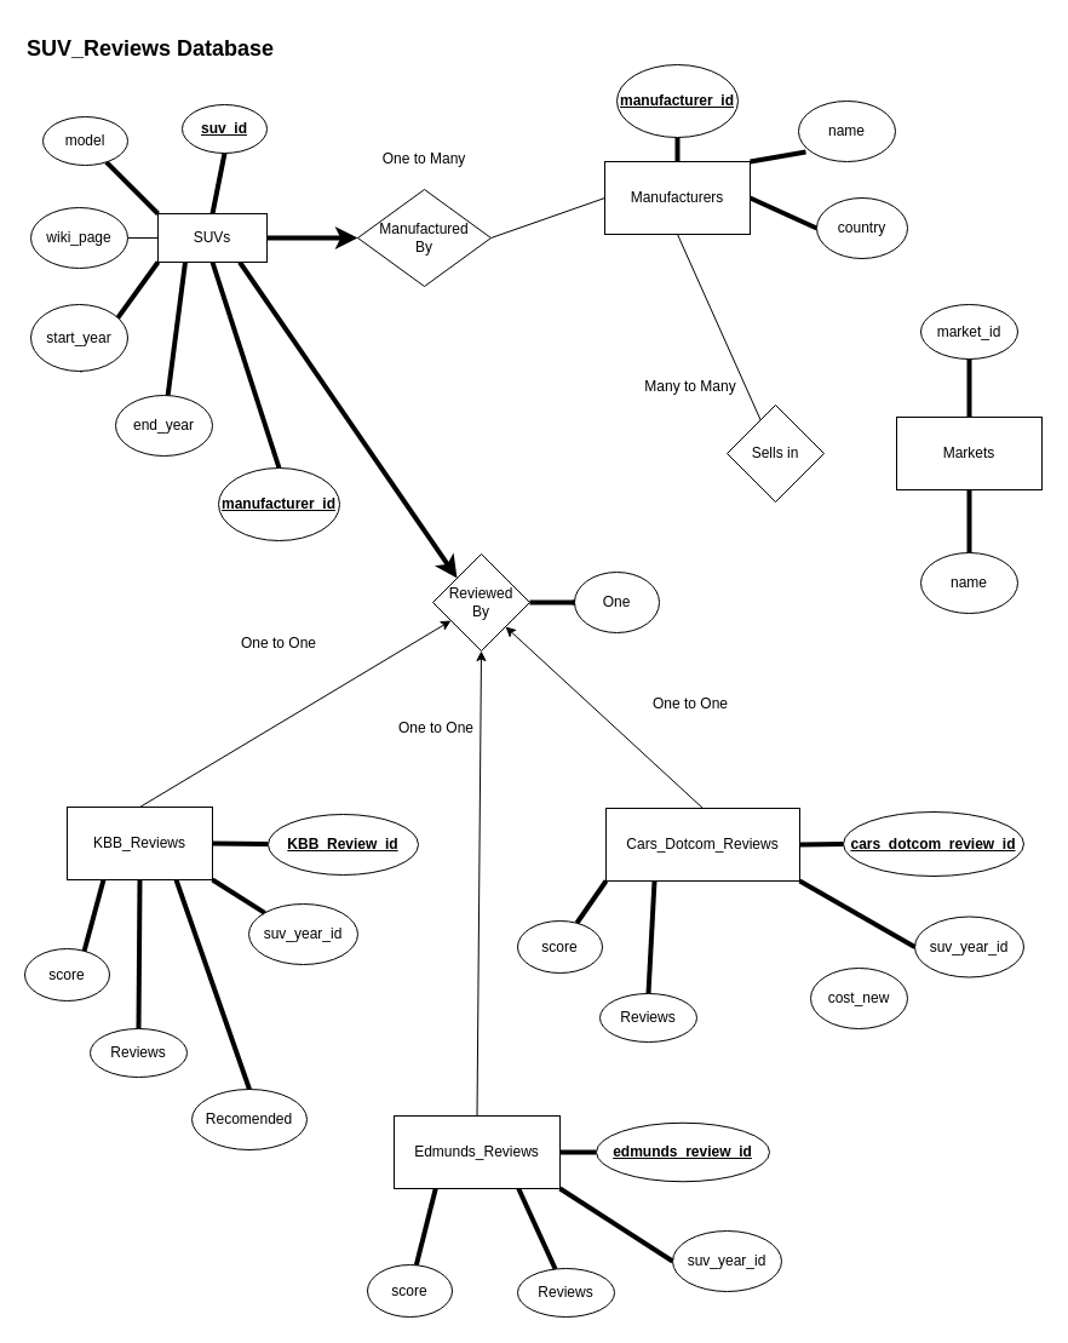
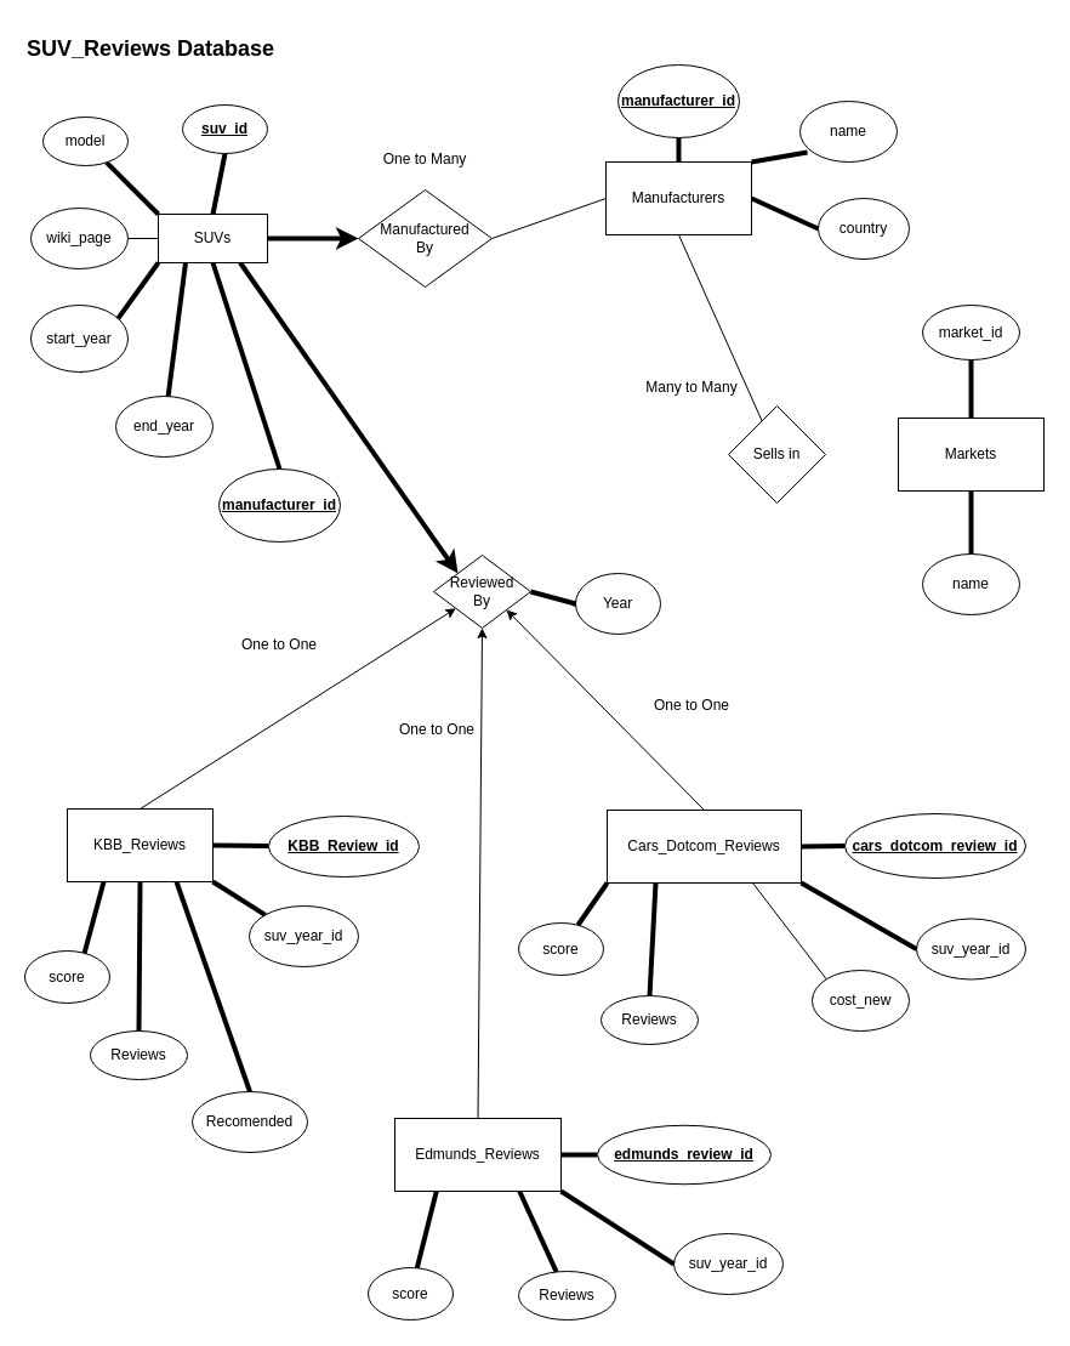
  <mxCell id="0" />
  <mxCell id="1" parent="0" />
  <mxCell id="2" style="edgeStyle=none;html=1;exitX=0.75;exitY=1;exitDx=0;exitDy=0;entryX=0;entryY=0;entryDx=0;entryDy=0;endArrow=classic;endFill=1;strokeWidth=4;" parent="1" source="9" target="35" edge="1"><mxGeometry relative="1" as="geometry" /></mxCell>
  <mxCell id="3" style="edgeStyle=none;html=1;exitX=0;exitY=0.5;exitDx=0;exitDy=0;entryX=1;entryY=0.5;entryDx=0;entryDy=0;endArrow=none;endFill=0;" parent="1" source="9" target="41" edge="1"><mxGeometry relative="1" as="geometry" /></mxCell>
  <mxCell id="4" style="edgeStyle=none;html=1;exitX=0;exitY=1;exitDx=0;exitDy=0;entryX=1;entryY=0.5;entryDx=0;entryDy=0;endArrow=none;endFill=0;strokeWidth=4;" parent="1" source="9" target="42" edge="1"><mxGeometry relative="1" as="geometry" /></mxCell>
  <mxCell id="5" style="edgeStyle=none;html=1;exitX=0.25;exitY=1;exitDx=0;exitDy=0;endArrow=none;endFill=0;strokeWidth=4;" parent="1" source="9" target="43" edge="1"><mxGeometry relative="1" as="geometry" /></mxCell>
  <mxCell id="6" style="edgeStyle=none;html=1;exitX=0;exitY=0;exitDx=0;exitDy=0;endArrow=none;endFill=0;strokeWidth=4;" parent="1" source="9" target="40" edge="1"><mxGeometry relative="1" as="geometry" /></mxCell>
  <mxCell id="7" style="edgeStyle=none;html=1;exitX=0.5;exitY=0;exitDx=0;exitDy=0;entryX=0.5;entryY=1;entryDx=0;entryDy=0;endArrow=none;endFill=0;strokeWidth=4;" parent="1" source="9" target="39" edge="1"><mxGeometry relative="1" as="geometry" /></mxCell>
  <mxCell id="8" style="edgeStyle=none;html=1;exitX=1;exitY=0.5;exitDx=0;exitDy=0;entryX=0;entryY=0.5;entryDx=0;entryDy=0;endArrow=classic;endFill=1;strokeWidth=4;" parent="1" source="9" target="32" edge="1"><mxGeometry relative="1" as="geometry" /></mxCell>
  <mxCell id="9" value="SUVs" style="rounded=0;whiteSpace=wrap;html=1;" parent="1" vertex="1"><mxGeometry x="130" y="176" width="90" height="40" as="geometry" /></mxCell>
  <mxCell id="10" style="edgeStyle=none;html=1;exitX=0.5;exitY=0;exitDx=0;exitDy=0;entryX=0.5;entryY=1;entryDx=0;entryDy=0;endArrow=none;endFill=0;strokeWidth=4;" parent="1" source="12" target="47" edge="1"><mxGeometry relative="1" as="geometry" /></mxCell>
  <mxCell id="11" style="edgeStyle=none;html=1;entryX=0.5;entryY=0;entryDx=0;entryDy=0;endArrow=none;endFill=0;strokeWidth=4;" parent="1" source="12" target="48" edge="1"><mxGeometry relative="1" as="geometry"><mxPoint x="800" y="510" as="sourcePoint" /></mxGeometry></mxCell>
  <mxCell id="12" value="Markets" style="rounded=0;whiteSpace=wrap;html=1;" parent="1" vertex="1"><mxGeometry x="740" y="344" width="120" height="60" as="geometry" /></mxCell>
  <mxCell id="13" style="edgeStyle=none;html=1;exitX=1;exitY=0.5;exitDx=0;exitDy=0;entryX=0;entryY=0.5;entryDx=0;entryDy=0;endArrow=none;endFill=0;strokeWidth=4;" parent="1" source="17" target="46" edge="1"><mxGeometry relative="1" as="geometry" /></mxCell>
  <mxCell id="14" style="edgeStyle=none;html=1;exitX=1;exitY=0;exitDx=0;exitDy=0;entryX=0.075;entryY=0.84;entryDx=0;entryDy=0;entryPerimeter=0;endArrow=none;endFill=0;strokeWidth=4;" parent="1" source="17" target="45" edge="1"><mxGeometry relative="1" as="geometry" /></mxCell>
  <mxCell id="15" style="edgeStyle=none;html=1;exitX=0.5;exitY=0;exitDx=0;exitDy=0;entryX=0.5;entryY=1;entryDx=0;entryDy=0;endArrow=none;endFill=0;strokeWidth=4;" parent="1" source="17" target="44" edge="1"><mxGeometry relative="1" as="geometry" /></mxCell>
  <mxCell id="16" style="edgeStyle=none;html=1;exitX=0.5;exitY=1;exitDx=0;exitDy=0;endArrow=none;endFill=0;strokeWidth=1;" parent="1" source="17" target="33" edge="1"><mxGeometry relative="1" as="geometry" /></mxCell>
  <mxCell id="17" value="Manufacturers" style="rounded=0;whiteSpace=wrap;html=1;" parent="1" vertex="1"><mxGeometry x="499" y="133" width="120" height="60" as="geometry" /></mxCell>
  <mxCell id="18" style="edgeStyle=none;html=1;exitX=1;exitY=0.5;exitDx=0;exitDy=0;endArrow=none;endFill=0;strokeWidth=4;" parent="1" source="23" target="49" edge="1"><mxGeometry relative="1" as="geometry" /></mxCell>
  <mxCell id="19" style="edgeStyle=none;html=1;exitX=0.25;exitY=1;exitDx=0;exitDy=0;endArrow=none;endFill=0;strokeWidth=4;" parent="1" source="23" edge="1"><mxGeometry relative="1" as="geometry"><mxPoint x="65" y="800" as="targetPoint" /></mxGeometry></mxCell>
  <mxCell id="20" style="edgeStyle=none;html=1;exitX=0.5;exitY=1;exitDx=0;exitDy=0;entryX=0.5;entryY=0;entryDx=0;entryDy=0;endArrow=none;endFill=0;strokeWidth=4;" parent="1" source="23" target="54" edge="1"><mxGeometry relative="1" as="geometry" /></mxCell>
  <mxCell id="21" style="edgeStyle=none;html=1;exitX=0.75;exitY=1;exitDx=0;exitDy=0;entryX=0.5;entryY=0;entryDx=0;entryDy=0;endArrow=none;endFill=0;strokeWidth=4;" parent="1" source="23" target="59" edge="1"><mxGeometry relative="1" as="geometry" /></mxCell>
  <mxCell id="22" style="edgeStyle=none;html=1;exitX=0.5;exitY=0;exitDx=0;exitDy=0;endArrow=classic;endFill=1;strokeWidth=1;" parent="1" source="23" target="35" edge="1"><mxGeometry relative="1" as="geometry" /></mxCell>
  <mxCell id="23" value="KBB_Reviews" style="rounded=0;whiteSpace=wrap;html=1;" parent="1" vertex="1"><mxGeometry x="55" y="666" width="120" height="60" as="geometry" /></mxCell>
  <mxCell id="24" style="edgeStyle=none;html=1;exitX=0.25;exitY=1;exitDx=0;exitDy=0;endArrow=none;endFill=0;strokeWidth=4;" parent="1" source="26" target="51" edge="1"><mxGeometry relative="1" as="geometry" /></mxCell>
  <mxCell id="25" style="edgeStyle=none;html=1;exitX=0.75;exitY=1;exitDx=0;exitDy=0;endArrow=none;endFill=0;strokeWidth=4;" parent="1" source="26" target="55" edge="1"><mxGeometry relative="1" as="geometry" /></mxCell>
  <mxCell id="26" value="Edmunds_Reviews" style="rounded=0;whiteSpace=wrap;html=1;" parent="1" vertex="1"><mxGeometry x="325" y="921" width="137" height="60" as="geometry" /></mxCell>
  <mxCell id="27" style="edgeStyle=none;html=1;exitX=1;exitY=0.5;exitDx=0;exitDy=0;entryX=0;entryY=0.5;entryDx=0;entryDy=0;endArrow=none;endFill=0;strokeWidth=4;" parent="1" source="30" target="53" edge="1"><mxGeometry relative="1" as="geometry" /></mxCell>
  <mxCell id="28" style="edgeStyle=none;html=1;exitX=0;exitY=1;exitDx=0;exitDy=0;endArrow=none;endFill=0;strokeWidth=4;" parent="1" source="30" target="52" edge="1"><mxGeometry relative="1" as="geometry" /></mxCell>
  <mxCell id="29" style="edgeStyle=none;html=1;exitX=0.25;exitY=1;exitDx=0;exitDy=0;entryX=0.5;entryY=0;entryDx=0;entryDy=0;endArrow=none;endFill=0;strokeWidth=4;" parent="1" source="30" target="56" edge="1"><mxGeometry relative="1" as="geometry" /></mxCell>
  <mxCell id="30" value="Cars_Dotcom_Reviews" style="rounded=0;whiteSpace=wrap;html=1;" parent="1" vertex="1"><mxGeometry x="500" y="667" width="160" height="60" as="geometry" /></mxCell>
  <mxCell id="31" style="edgeStyle=none;html=1;exitX=1;exitY=0.5;exitDx=0;exitDy=0;entryX=0;entryY=0.5;entryDx=0;entryDy=0;endArrow=none;endFill=0;strokeWidth=1;" parent="1" source="32" target="17" edge="1"><mxGeometry relative="1" as="geometry" /></mxCell>
  <mxCell id="32" value="Manufactured&lt;br&gt;By" style="rhombus;whiteSpace=wrap;html=1;" parent="1" vertex="1"><mxGeometry x="295" y="156" width="110" height="80" as="geometry" /></mxCell>
  <mxCell id="33" value="Sells in" style="rhombus;whiteSpace=wrap;html=1;" parent="1" vertex="1"><mxGeometry x="600" y="334" width="80" height="80" as="geometry" /></mxCell>
  <mxCell id="34" style="edgeStyle=none;html=1;exitX=0.5;exitY=0;exitDx=0;exitDy=0;entryX=0.5;entryY=1;entryDx=0;entryDy=0;endArrow=classic;endFill=1;" parent="1" source="26" target="35" edge="1"><mxGeometry relative="1" as="geometry" /></mxCell>
- <mxCell id="35" value="Reviewed&lt;br&gt;By" style="rhombus;whiteSpace=wrap;html=1;" parent="1" vertex="1"><mxGeometry x="357" y="457" width="80" height="80" as="geometry" /></mxCell>
+ <mxCell id="35" value="Reviewed&lt;br&gt;By" style="rhombus;whiteSpace=wrap;html=1;" parent="1" vertex="1"><mxGeometry x="357" y="457" width="80" height="60" as="geometry" /></mxCell>
  <mxCell id="36" style="edgeStyle=none;html=1;exitX=0.5;exitY=0;exitDx=0;exitDy=0;entryX=1;entryY=1;entryDx=0;entryDy=0;endArrow=classic;endFill=1;" parent="1" source="30" target="35" edge="1"><mxGeometry relative="1" as="geometry"><mxPoint x="655" y="627" as="targetPoint" /></mxGeometry></mxCell>
  <mxCell id="37" style="edgeStyle=none;html=1;exitX=0;exitY=0.5;exitDx=0;exitDy=0;entryX=1;entryY=0.5;entryDx=0;entryDy=0;strokeWidth=4;endArrow=none;endFill=0;" parent="1" edge="1"><mxGeometry relative="1" as="geometry"><mxPoint x="509" y="497" as="sourcePoint" /><mxPoint x="472" y="497" as="targetPoint" /></mxGeometry></mxCell>
- <mxCell id="38" value="One" style="ellipse;whiteSpace=wrap;html=1;" parent="1" vertex="1"><mxGeometry x="474" y="472" width="70" height="50" as="geometry" /></mxCell>
+ <mxCell id="38" value="Year" style="ellipse;whiteSpace=wrap;html=1;" parent="1" vertex="1"><mxGeometry x="474" y="472" width="70" height="50" as="geometry" /></mxCell>
  <mxCell id="39" value="&lt;u&gt;&lt;b&gt;suv_id&lt;/b&gt;&lt;/u&gt;" style="ellipse;whiteSpace=wrap;html=1;" parent="1" vertex="1"><mxGeometry x="150" y="86" width="70" height="40" as="geometry" /></mxCell>
  <mxCell id="40" value="model" style="ellipse;whiteSpace=wrap;html=1;" parent="1" vertex="1"><mxGeometry x="35" y="96" width="70" height="40" as="geometry" /></mxCell>
  <mxCell id="41" value="wiki_page" style="ellipse;whiteSpace=wrap;html=1;" parent="1" vertex="1"><mxGeometry x="25" y="171" width="80" height="50" as="geometry" /></mxCell>
  <mxCell id="42" value="start_year" style="ellipse;whiteSpace=wrap;html=1;direction=south;" parent="1" vertex="1"><mxGeometry x="25" y="251" width="80" height="55" as="geometry" /></mxCell>
  <mxCell id="43" value="end_year" style="ellipse;whiteSpace=wrap;html=1;" parent="1" vertex="1"><mxGeometry x="95" y="326" width="80" height="50" as="geometry" /></mxCell>
  <mxCell id="44" value="&lt;b&gt;&lt;u&gt;manufacturer_id&lt;/u&gt;&lt;/b&gt;" style="ellipse;whiteSpace=wrap;html=1;" parent="1" vertex="1"><mxGeometry x="509" y="53" width="100" height="60" as="geometry" /></mxCell>
  <mxCell id="45" value="name" style="ellipse;whiteSpace=wrap;html=1;" parent="1" vertex="1"><mxGeometry x="659" y="83" width="80" height="50" as="geometry" /></mxCell>
  <mxCell id="46" value="country" style="ellipse;whiteSpace=wrap;html=1;" parent="1" vertex="1"><mxGeometry x="674" y="163" width="75" height="50" as="geometry" /></mxCell>
  <mxCell id="47" value="market_id" style="ellipse;whiteSpace=wrap;html=1;" parent="1" vertex="1"><mxGeometry x="760" y="251" width="80" height="45" as="geometry" /></mxCell>
  <mxCell id="48" value="name" style="ellipse;whiteSpace=wrap;html=1;" parent="1" vertex="1"><mxGeometry x="760" y="456" width="80" height="50" as="geometry" /></mxCell>
  <mxCell id="49" value="&lt;b&gt;&lt;u&gt;KBB_Review_id&lt;/u&gt;&lt;/b&gt;" style="ellipse;whiteSpace=wrap;html=1;" parent="1" vertex="1"><mxGeometry x="221" y="672" width="124" height="50" as="geometry" /></mxCell>
  <mxCell id="50" value="score" style="ellipse;whiteSpace=wrap;html=1;" parent="1" vertex="1"><mxGeometry x="20" y="783" width="70" height="43" as="geometry" /></mxCell>
  <mxCell id="51" value="score" style="ellipse;whiteSpace=wrap;html=1;" parent="1" vertex="1"><mxGeometry x="303" y="1044" width="70" height="43" as="geometry" /></mxCell>
  <mxCell id="52" value="score" style="ellipse;whiteSpace=wrap;html=1;" parent="1" vertex="1"><mxGeometry x="427" y="760" width="70" height="43" as="geometry" /></mxCell>
  <mxCell id="53" value="&lt;b&gt;&lt;u&gt;cars_dotcom_review_id&lt;/u&gt;&lt;/b&gt;" style="ellipse;whiteSpace=wrap;html=1;" parent="1" vertex="1"><mxGeometry x="696" y="670" width="149" height="53" as="geometry" /></mxCell>
  <mxCell id="54" value="Reviews" style="ellipse;whiteSpace=wrap;html=1;" parent="1" vertex="1"><mxGeometry x="74" y="849" width="80" height="40" as="geometry" /></mxCell>
  <mxCell id="55" value="Reviews" style="ellipse;whiteSpace=wrap;html=1;" parent="1" vertex="1"><mxGeometry x="427" y="1047" width="80" height="40" as="geometry" /></mxCell>
  <mxCell id="56" value="Reviews" style="ellipse;whiteSpace=wrap;html=1;" parent="1" vertex="1"><mxGeometry x="495" y="820" width="80" height="40" as="geometry" /></mxCell>
  <mxCell id="57" style="edgeStyle=none;html=1;exitX=0;exitY=0.5;exitDx=0;exitDy=0;entryX=1;entryY=0.5;entryDx=0;entryDy=0;endArrow=none;endFill=0;strokeWidth=4;" parent="1" source="58" target="26" edge="1"><mxGeometry relative="1" as="geometry" /></mxCell>
  <mxCell id="58" value="&lt;b&gt;&lt;u&gt;edmunds_review_id&lt;/u&gt;&lt;/b&gt;" style="ellipse;whiteSpace=wrap;html=1;" parent="1" vertex="1"><mxGeometry x="492" y="926.75" width="143" height="48.5" as="geometry" /></mxCell>
  <mxCell id="59" value="Recomended" style="ellipse;whiteSpace=wrap;html=1;" parent="1" vertex="1"><mxGeometry x="158" y="899" width="95" height="50" as="geometry" /></mxCell>
+ <mxCell id="60" style="edgeStyle=none;html=1;exitX=0;exitY=0;exitDx=0;exitDy=0;entryX=0.75;entryY=1;entryDx=0;entryDy=0;endArrow=none;endFill=0;strokeWidth=1;" parent="1" source="61" target="30" edge="1"><mxGeometry relative="1" as="geometry" /></mxCell>
  <mxCell id="61" value="cost_new" style="ellipse;whiteSpace=wrap;html=1;" parent="1" vertex="1"><mxGeometry x="669" y="799" width="80" height="50" as="geometry" /></mxCell>
  <mxCell id="62" value="SUV_Reviews Database" style="text;html=1;strokeColor=none;fillColor=none;align=left;verticalAlign=middle;whiteSpace=wrap;rounded=0;fontStyle=1;fontSize=18;" parent="1" vertex="1"><mxGeometry x="20" y="20" width="335" height="40" as="geometry" /></mxCell>
  <mxCell id="63" value="" style="endArrow=none;html=1;fontSize=18;strokeWidth=4;exitX=1;exitY=0.5;exitDx=0;exitDy=0;entryX=0;entryY=0.5;entryDx=0;entryDy=0;" parent="1" source="35" target="38" edge="1"><mxGeometry width="50" height="50" relative="1" as="geometry"><mxPoint x="445" y="486" as="sourcePoint" /><mxPoint x="485" y="276" as="targetPoint" /></mxGeometry></mxCell>
  <mxCell id="64" value="One to One" style="text;html=1;strokeColor=none;fillColor=none;align=center;verticalAlign=middle;whiteSpace=wrap;rounded=0;fontSize=12;" parent="1" vertex="1"><mxGeometry x="185" y="516" width="90" height="30" as="geometry" /></mxCell>
  <mxCell id="65" value="One to One" style="text;html=1;strokeColor=none;fillColor=none;align=center;verticalAlign=middle;whiteSpace=wrap;rounded=0;fontSize=12;" parent="1" vertex="1"><mxGeometry x="315" y="586" width="90" height="30" as="geometry" /></mxCell>
  <mxCell id="66" value="One to One" style="text;html=1;strokeColor=none;fillColor=none;align=center;verticalAlign=middle;whiteSpace=wrap;rounded=0;fontSize=12;" parent="1" vertex="1"><mxGeometry x="525" y="566" width="90" height="30" as="geometry" /></mxCell>
  <mxCell id="67" value="One to Many" style="text;html=1;strokeColor=none;fillColor=none;align=center;verticalAlign=middle;whiteSpace=wrap;rounded=0;fontSize=12;" parent="1" vertex="1"><mxGeometry x="300" y="116" width="100" height="30" as="geometry" /></mxCell>
  <mxCell id="68" value="Many to Many" style="text;html=1;strokeColor=none;fillColor=none;align=center;verticalAlign=middle;whiteSpace=wrap;rounded=0;fontSize=12;" parent="1" vertex="1"><mxGeometry x="510" y="304" width="120" height="30" as="geometry" /></mxCell>
  <mxCell id="69" value="suv_year_id" style="ellipse;whiteSpace=wrap;html=1;fontSize=12;" parent="1" vertex="1"><mxGeometry x="205" y="746" width="90" height="50" as="geometry" /></mxCell>
  <mxCell id="70" value="suv_year_id" style="ellipse;whiteSpace=wrap;html=1;fontSize=12;" parent="1" vertex="1"><mxGeometry x="755" y="756.5" width="90" height="50" as="geometry" /></mxCell>
  <mxCell id="71" value="" style="endArrow=none;html=1;exitX=1;exitY=1;exitDx=0;exitDy=0;entryX=0;entryY=0;entryDx=0;entryDy=0;strokeWidth=4;" parent="1" source="23" target="69" edge="1"><mxGeometry width="50" height="50" relative="1" as="geometry"><mxPoint x="415" y="946" as="sourcePoint" /><mxPoint x="465" y="896" as="targetPoint" /></mxGeometry></mxCell>
  <mxCell id="72" value="suv_year_id" style="ellipse;whiteSpace=wrap;html=1;fontSize=12;" parent="1" vertex="1"><mxGeometry x="555" y="1016" width="90" height="50" as="geometry" /></mxCell>
  <mxCell id="73" value="" style="endArrow=none;html=1;strokeWidth=4;entryX=0;entryY=0.5;entryDx=0;entryDy=0;exitX=1;exitY=1;exitDx=0;exitDy=0;" parent="1" source="30" target="70" edge="1"><mxGeometry width="50" height="50" relative="1" as="geometry"><mxPoint x="675" y="746" as="sourcePoint" /><mxPoint x="465" y="896" as="targetPoint" /></mxGeometry></mxCell>
  <mxCell id="74" value="" style="endArrow=none;html=1;strokeWidth=4;exitX=0;exitY=0.5;exitDx=0;exitDy=0;entryX=1;entryY=1;entryDx=0;entryDy=0;" parent="1" source="72" target="26" edge="1"><mxGeometry width="50" height="50" relative="1" as="geometry"><mxPoint x="415" y="946" as="sourcePoint" /><mxPoint x="465" y="896" as="targetPoint" /></mxGeometry></mxCell>
  <mxCell id="75" value="&lt;b&gt;&lt;u&gt;manufacturer_id&lt;/u&gt;&lt;/b&gt;" style="ellipse;whiteSpace=wrap;html=1;" parent="1" vertex="1"><mxGeometry x="180" y="386" width="100" height="60" as="geometry" /></mxCell>
  <mxCell id="76" value="" style="endArrow=none;html=1;entryX=0.5;entryY=1;entryDx=0;entryDy=0;exitX=0.5;exitY=0;exitDx=0;exitDy=0;strokeWidth=4;" parent="1" source="75" target="9" edge="1"><mxGeometry width="50" height="50" relative="1" as="geometry"><mxPoint x="35" y="436" as="sourcePoint" /><mxPoint x="85" y="386" as="targetPoint" /></mxGeometry></mxCell>
